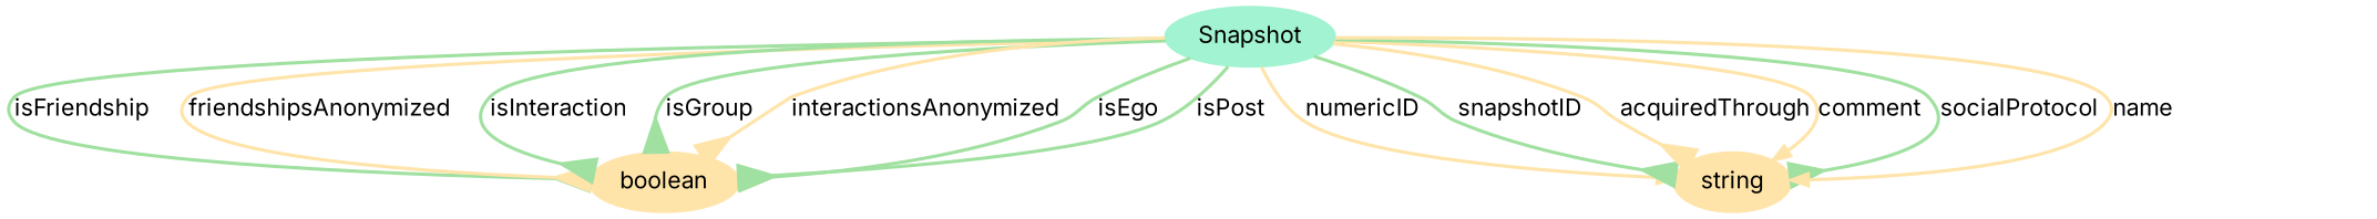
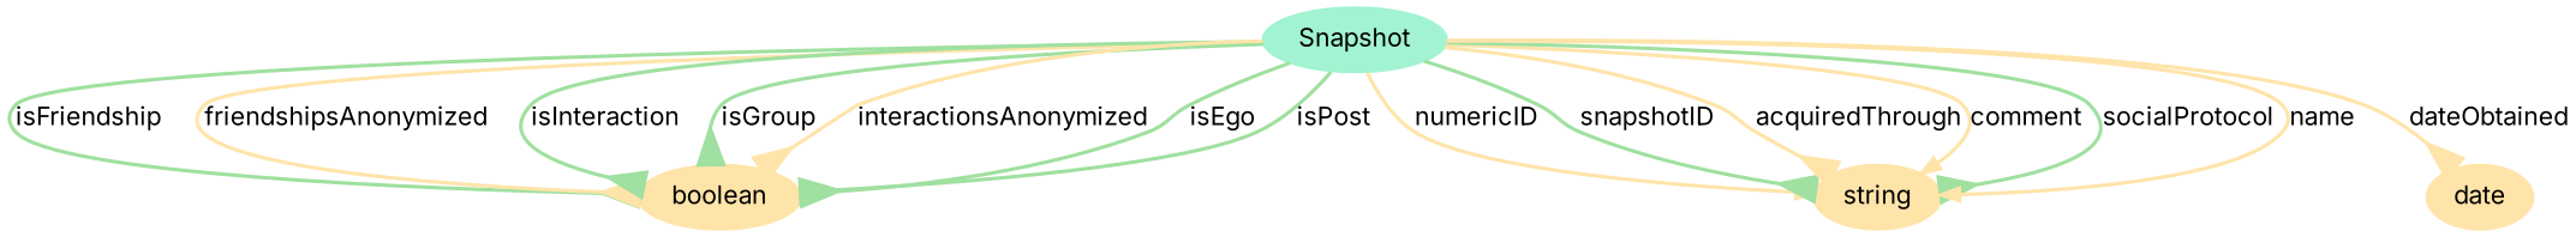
  digraph {
    fontname=Inter
    node [color="#FFE4AA" fontname=Inter style=filled]
    edge [arrowhead=inv arrowsize=2.0 color="#A0E0A0" fontname=Inter penwidth=2]
    Snapshot [color="#A2F3D1"]
    n2 [label=boolean]
    n3 [label=string]
+   n4 [label=date]
    Snapshot -> n2 [label=isFriendship]
    Snapshot -> n2 [color="#FFE4AA" label=friendshipsAnonymized]
    Snapshot -> n2 [label=isInteraction]
    Snapshot -> n2 [label=isGroup]
    Snapshot -> n2 [color="#FFE4AA" label=interactionsAnonymized]
    Snapshot -> n2 [label=isEgo]
    Snapshot -> n2 [label=isPost]
    Snapshot -> n3 [color="#FFE4AA" label=numericID arrowhead="" arrowsize=""]
    Snapshot -> n3 [label=snapshotID]
    Snapshot -> n3 [color="#FFE4AA" label=acquiredThrough]
    Snapshot -> n3 [color="#FFE4AA" label=comment arrowhead="" arrowsize=""]
    Snapshot -> n3 [label=socialProtocol]
    Snapshot -> n3 [color="#FFE4AA" label=name arrowhead="" arrowsize=""]
+   Snapshot -> n4 [color="#FFE4AA" label=dateObtained]
  }
